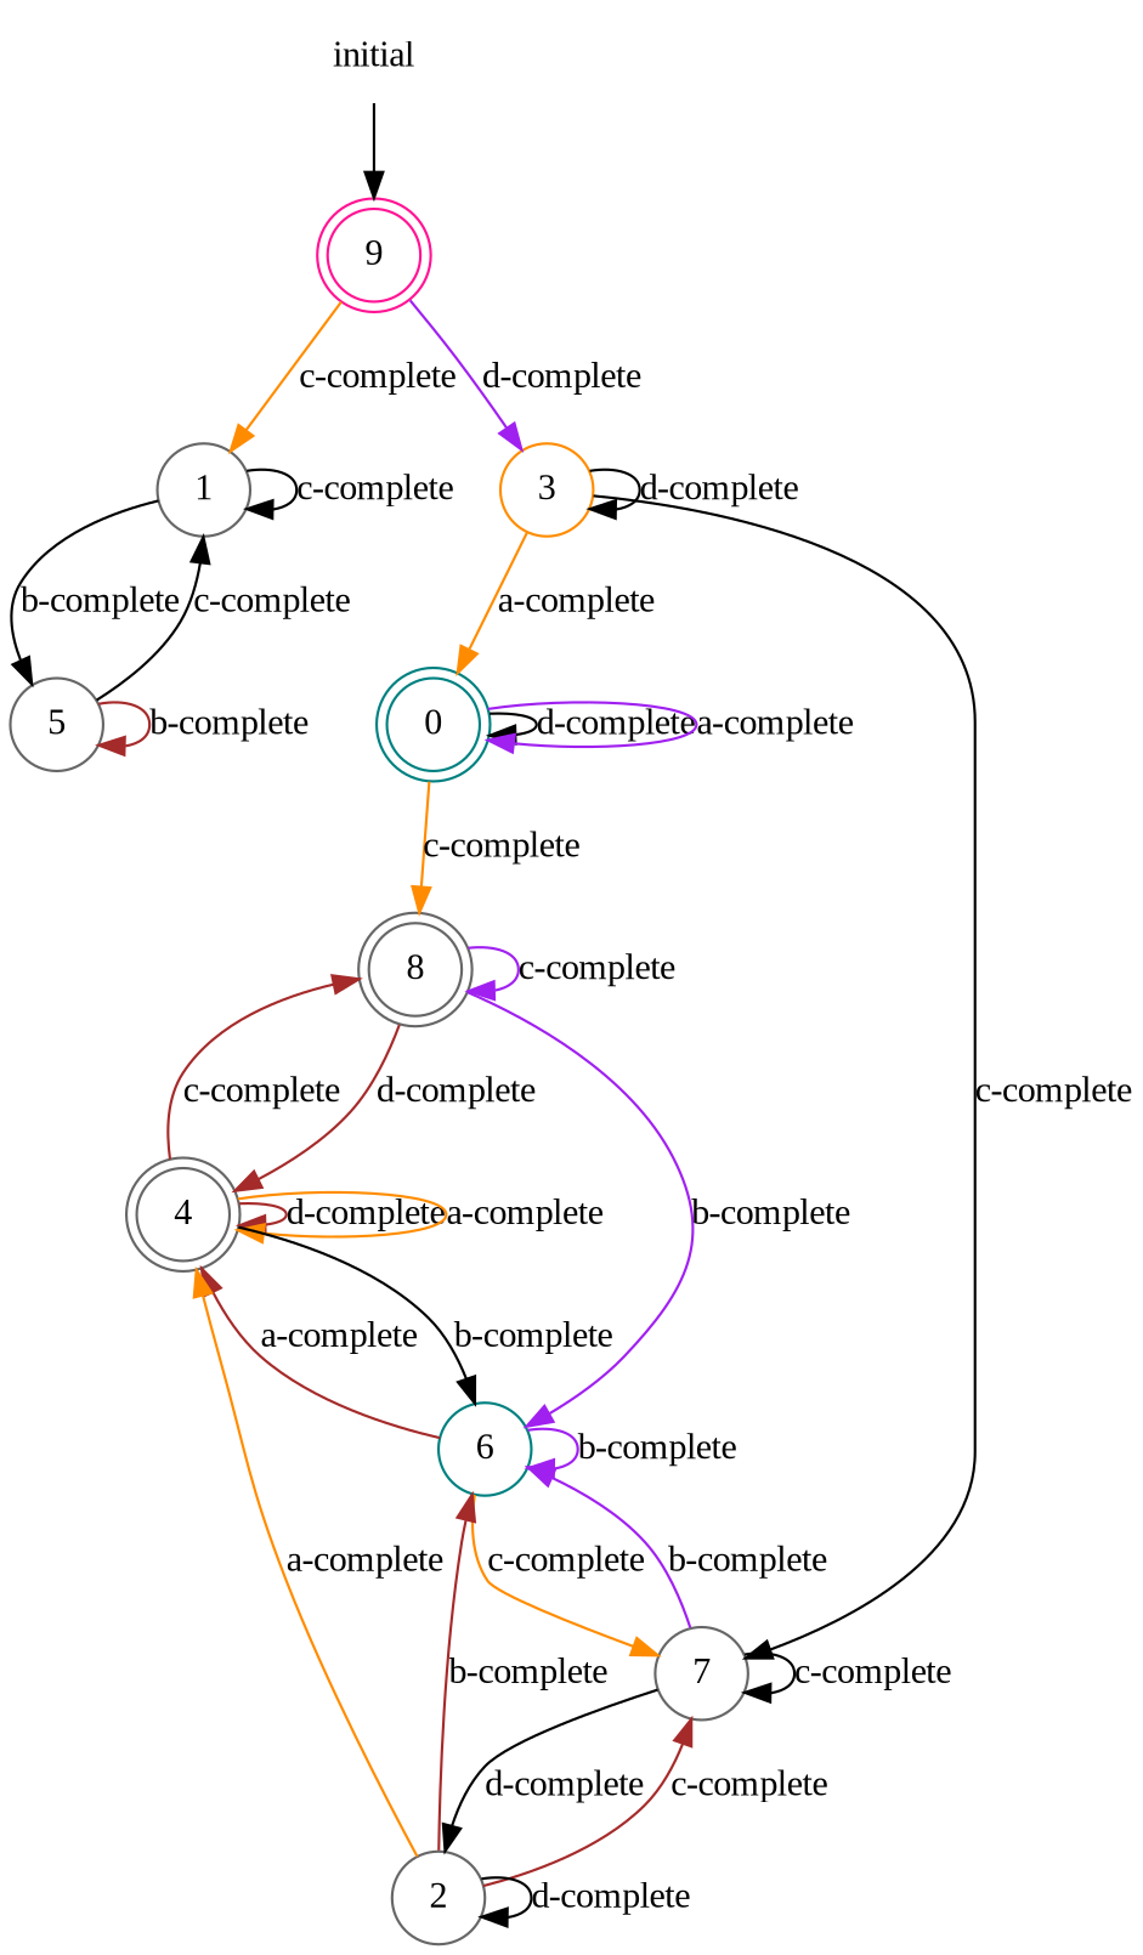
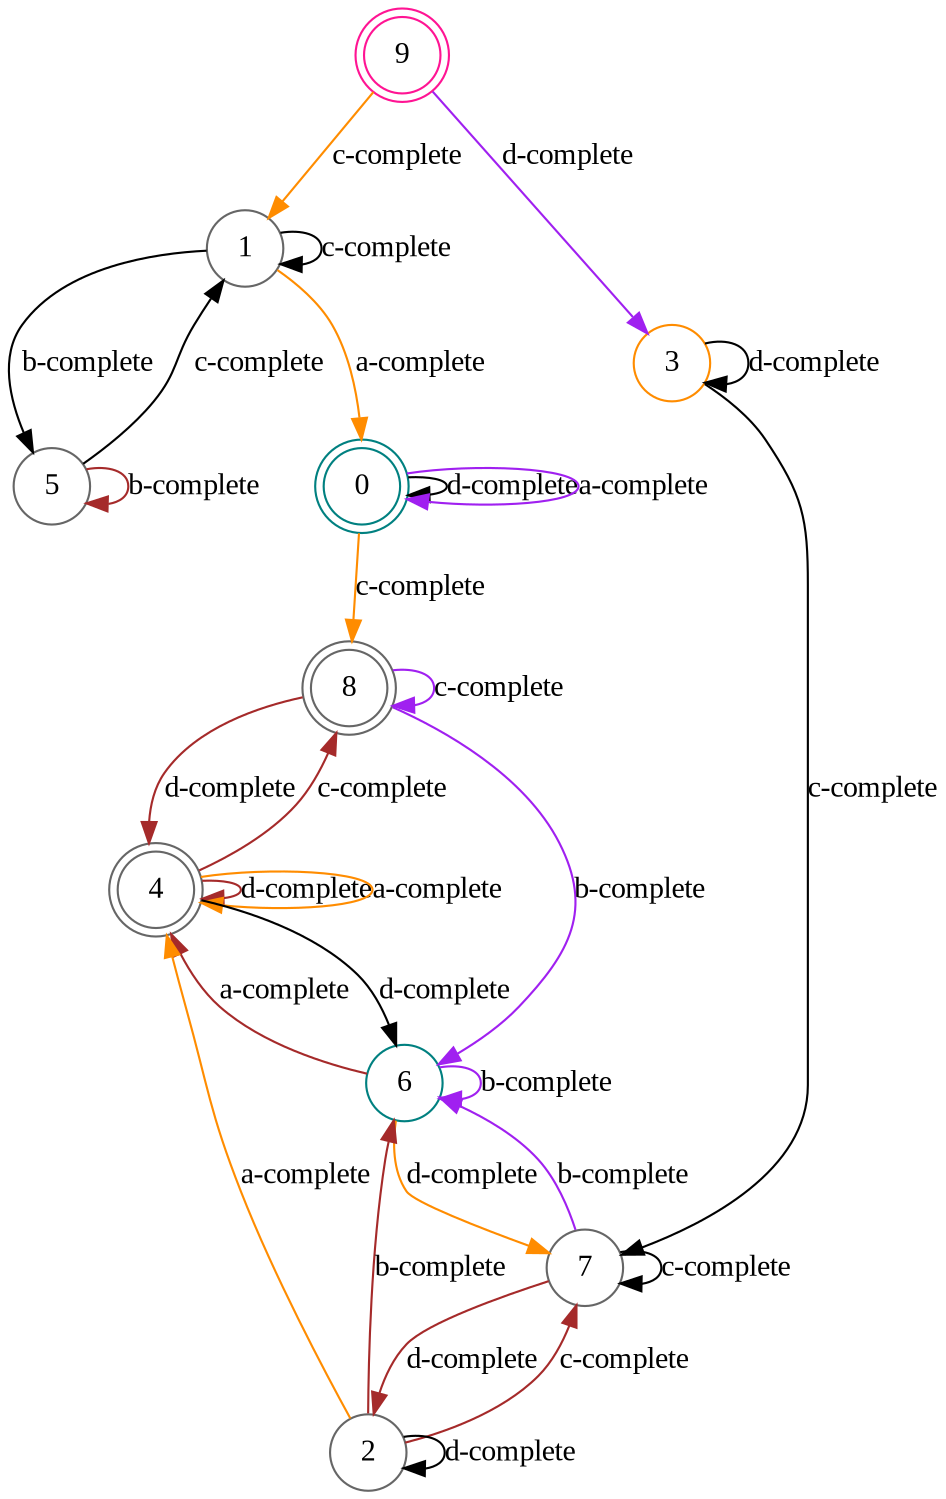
  digraph {
    fontname="Liberation Serif"
    rankdir=TB
    node [color=gray40 fontname="Liberation Serif" shape=circle]
    edge [color=black fontname="Liberation Serif"]
    0 [color=teal shape=doublecircle]
    8 [shape=doublecircle]
    4 [shape=doublecircle]
    6 [color=teal]
    7
    1
    5
    2
    3 [color=darkorange]
    9 [color=deeppink shape=doublecircle]
-   initial [color=teal shape=plaintext]
    0 -> 0 [label="d-complete"]
    0 -> 0 [color=purple label="a-complete"]
    0 -> 8 [color=darkorange label="c-complete"]
    8 -> 8 [color=purple label="c-complete"]
    8 -> 4 [color=brown label="d-complete"]
    8 -> 6 [color=purple label="b-complete"]
    4 -> 8 [color=brown label="c-complete"]
    4 -> 4 [color=brown label="d-complete"]
    4 -> 4 [color=darkorange label="a-complete"]
-   4 -> 6 [label="b-complete"]
+   4 -> 6 [label="d-complete"]
    6 -> 4 [color=brown label="a-complete"]
    6 -> 6 [color=purple label="b-complete"]
-   6 -> 7 [color=darkorange label="c-complete"]
+   6 -> 7 [color=darkorange label="d-complete"]
    7 -> 6 [color=purple label="b-complete"]
    7 -> 7 [label="c-complete"]
-   7 -> 2 [label="d-complete"]
+   7 -> 2 [color=brown label="d-complete"]
    1 -> 1 [label="c-complete"]
    1 -> 5 [label="b-complete"]
    5 -> 1 [label="c-complete"]
    5 -> 5 [color=brown label="b-complete"]
    2 -> 4 [color=darkorange label="a-complete"]
    2 -> 6 [color=brown label="b-complete"]
    2 -> 7 [color=brown label="c-complete"]
    2 -> 2 [label="d-complete"]
-   3 -> 0 [color=darkorange label="a-complete"]
+   1 -> 0 [color=darkorange label="a-complete"]
    3 -> 7 [label="c-complete"]
    3 -> 3 [label="d-complete"]
    9 -> 1 [color=darkorange label="c-complete"]
    9 -> 3 [color=purple label="d-complete"]
-   initial -> 9
  }
